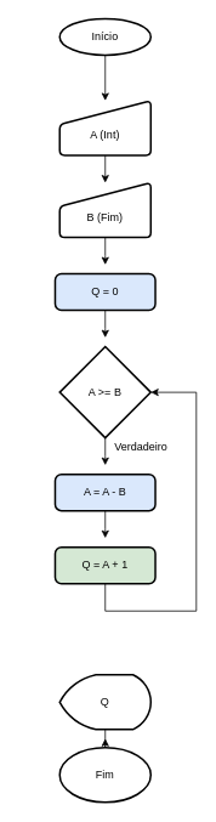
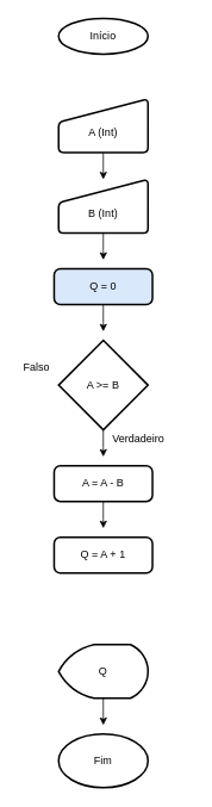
  <mxCell id="0" />
  <mxCell id="1" parent="0" />
- <mxCell id="2" style="edgeStyle=orthogonalEdgeStyle;rounded=0;orthogonalLoop=1;jettySize=auto;html=1;entryX=0.5;entryY=0;entryDx=0;entryDy=0;" edge="1" parent="1" source="3" target="5"><mxGeometry relative="1" as="geometry" /></mxCell>
  <mxCell id="3" value="Início" style="strokeWidth=2;html=1;shape=mxgraph.flowchart.start_1;whiteSpace=wrap;" vertex="1" parent="1"><mxGeometry x="65" y="20" width="100" height="40" as="geometry" /></mxCell>
  <mxCell id="4" style="edgeStyle=orthogonalEdgeStyle;rounded=0;orthogonalLoop=1;jettySize=auto;html=1;" edge="1" parent="1" source="5"><mxGeometry relative="1" as="geometry"><mxPoint x="115" y="200" as="targetPoint" /></mxGeometry></mxCell>
  <mxCell id="5" value="&lt;br&gt;A (Int)" style="html=1;strokeWidth=2;shape=manualInput;whiteSpace=wrap;rounded=1;size=26;arcSize=11;" vertex="1" parent="1"><mxGeometry x="65" y="110" width="100" height="60" as="geometry" /></mxCell>
  <mxCell id="6" style="edgeStyle=orthogonalEdgeStyle;rounded=0;orthogonalLoop=1;jettySize=auto;html=1;" edge="1" parent="1" source="7"><mxGeometry relative="1" as="geometry"><mxPoint x="115" y="290" as="targetPoint" /></mxGeometry></mxCell>
- <mxCell id="7" value="&lt;br&gt;B (Fim)" style="html=1;strokeWidth=2;shape=manualInput;whiteSpace=wrap;rounded=1;size=26;arcSize=11;" vertex="1" parent="1"><mxGeometry x="65" y="200" width="100" height="60" as="geometry" /></mxCell>
+ <mxCell id="7" value="&lt;br&gt;B (Int)" style="html=1;strokeWidth=2;shape=manualInput;whiteSpace=wrap;rounded=1;size=26;arcSize=11;" vertex="1" parent="1"><mxGeometry x="65" y="200" width="100" height="60" as="geometry" /></mxCell>
  <mxCell id="8" style="edgeStyle=orthogonalEdgeStyle;rounded=0;orthogonalLoop=1;jettySize=auto;html=1;" edge="1" parent="1" source="9"><mxGeometry relative="1" as="geometry"><mxPoint x="115" y="370" as="targetPoint" /></mxGeometry></mxCell>
  <mxCell id="9" value="Q = 0" style="rounded=1;whiteSpace=wrap;html=1;absoluteArcSize=1;arcSize=14;strokeWidth=2;fillColor=#dae8fc;" vertex="1" parent="1"><mxGeometry x="60" y="300" width="110" height="40" as="geometry" /></mxCell>
  <mxCell id="10" style="edgeStyle=orthogonalEdgeStyle;rounded=0;orthogonalLoop=1;jettySize=auto;html=1;" edge="1" parent="1" source="11"><mxGeometry relative="1" as="geometry"><mxPoint x="115" y="510" as="targetPoint" /></mxGeometry></mxCell>
  <mxCell id="11" value="A &amp;gt;= B" style="strokeWidth=2;html=1;shape=mxgraph.flowchart.decision;whiteSpace=wrap;" vertex="1" parent="1"><mxGeometry x="65" y="380" width="100" height="100" as="geometry" /></mxCell>
  <mxCell id="12" style="edgeStyle=orthogonalEdgeStyle;rounded=0;orthogonalLoop=1;jettySize=auto;html=1;" edge="1" parent="1" source="13"><mxGeometry relative="1" as="geometry"><mxPoint x="115" y="590" as="targetPoint" /></mxGeometry></mxCell>
- <mxCell id="13" value="A = A - B" style="rounded=1;whiteSpace=wrap;html=1;absoluteArcSize=1;arcSize=14;strokeWidth=2;fillColor=#dae8fc;" vertex="1" parent="1"><mxGeometry x="60" y="520" width="110" height="40" as="geometry" /></mxCell>
- <mxCell id="14" style="edgeStyle=orthogonalEdgeStyle;rounded=0;orthogonalLoop=1;jettySize=auto;html=1;entryX=1;entryY=0.5;entryDx=0;entryDy=0;entryPerimeter=0;" edge="1" parent="1" source="15" target="11"><mxGeometry relative="1" as="geometry"><mxPoint x="115" y="670" as="targetPoint" /><Array as="points"><mxPoint x="115" y="670" /><mxPoint x="215" y="670" /><mxPoint x="215" y="430" /></Array></mxGeometry></mxCell>
- <mxCell id="15" value="Q = A + 1" style="rounded=1;whiteSpace=wrap;html=1;absoluteArcSize=1;arcSize=14;strokeWidth=2;fillColor=#d5e8d4;" vertex="1" parent="1"><mxGeometry x="60" y="600" width="110" height="40" as="geometry" /></mxCell>
+ <mxCell id="13" value="A = A - B" style="rounded=1;whiteSpace=wrap;html=1;absoluteArcSize=1;arcSize=14;strokeWidth=2;" vertex="1" parent="1"><mxGeometry x="60" y="520" width="110" height="40" as="geometry" /></mxCell>
+ <mxCell id="15" value="Q = A + 1" style="rounded=1;whiteSpace=wrap;html=1;absoluteArcSize=1;arcSize=14;strokeWidth=2;" vertex="1" parent="1"><mxGeometry x="60" y="600" width="110" height="40" as="geometry" /></mxCell>
  <mxCell id="16" value="Verdadeiro" style="text;html=1;align=center;verticalAlign=middle;resizable=0;points=[];autosize=1;" vertex="1" parent="1"><mxGeometry x="119" y="480" width="70" height="20" as="geometry" /></mxCell>
  <mxCell id="17" style="edgeStyle=orthogonalEdgeStyle;rounded=0;orthogonalLoop=1;jettySize=auto;html=1;" edge="1" parent="1" source="18"><mxGeometry relative="1" as="geometry"><mxPoint x="115" y="810" as="targetPoint" /></mxGeometry></mxCell>
- <mxCell id="18" value="Q" style="strokeWidth=2;html=1;shape=mxgraph.flowchart.display;whiteSpace=wrap;" vertex="1" parent="1"><mxGeometry x="65" y="740" width="100" height="60" as="geometry" /></mxCell>
+ <mxCell id="18" value="Q" style="strokeWidth=2;html=1;shape=mxgraph.flowchart.display;whiteSpace=wrap;" vertex="1" parent="1"><mxGeometry x="65" y="720" width="100" height="60" as="geometry" /></mxCell>
  <mxCell id="19" value="Fim" style="strokeWidth=2;html=1;shape=mxgraph.flowchart.start_1;whiteSpace=wrap;" vertex="1" parent="1"><mxGeometry x="65" y="820" width="100" height="60" as="geometry" /></mxCell>
+ <mxCell id="20" value="Falso" style="text;html=1;align=center;verticalAlign=middle;resizable=0;points=[];autosize=1;" vertex="1" parent="1"><mxGeometry x="20" y="400" width="40" height="20" as="geometry" /></mxCell>
